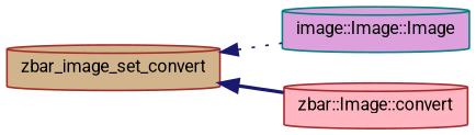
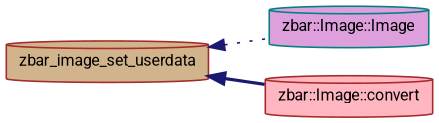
  digraph {
    fontname=Roboto
    rankdir=LR
    node [color=brown fontname=Roboto fontsize=10 shape=cylinder style=filled]
    edge [color=midnightblue dir=back fontname=Roboto fontsize=10 labelfontname=Helvetica labelfontsize=10]
-   n1 [fillcolor=tan fontcolor=black height=0.2 label=zbar_image_set_convert width=0.4]
-   n2 [color=teal fillcolor=plum height=0.2 label="image::Image::Image" width=0.4]
+   n1 [fillcolor=tan fontcolor=black height=0.2 label=zbar_image_set_userdata width=0.4]
+   n2 [color=teal fillcolor=plum height=0.2 label="zbar::Image::Image" width=0.4]
    n3 [fillcolor=lightpink height=0.2 label="zbar::Image::convert" width=0.4]
    n1 -> n2 [style=dotted]
    n1 -> n3 [style=bold]
  }
